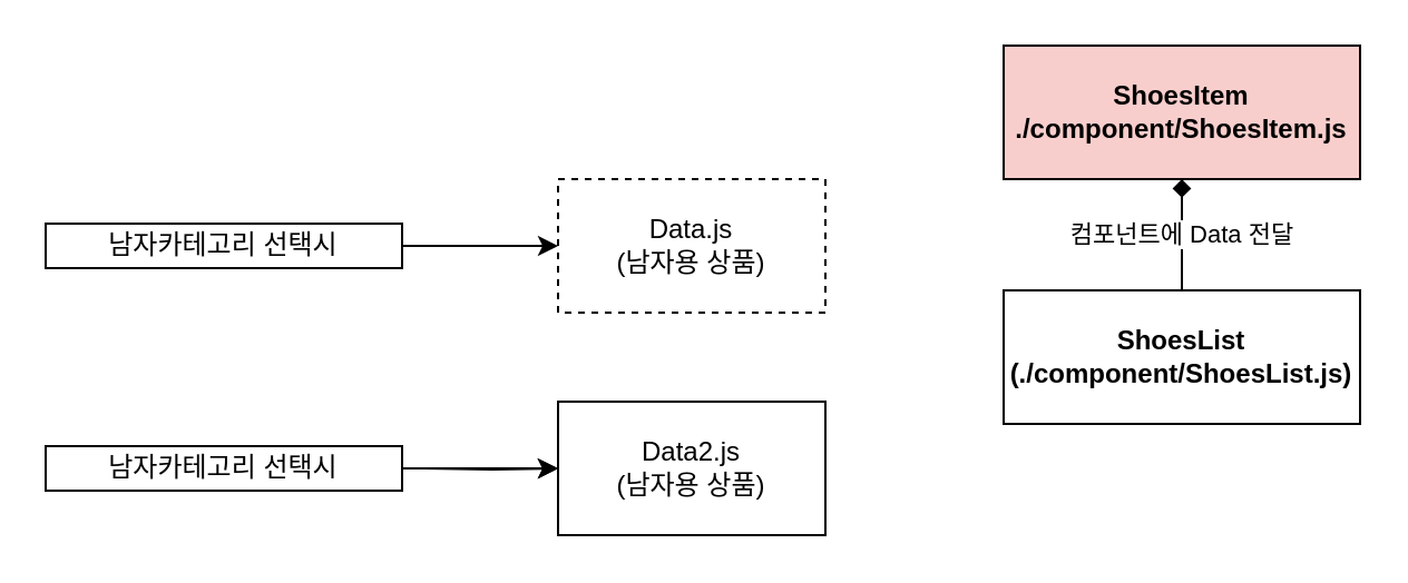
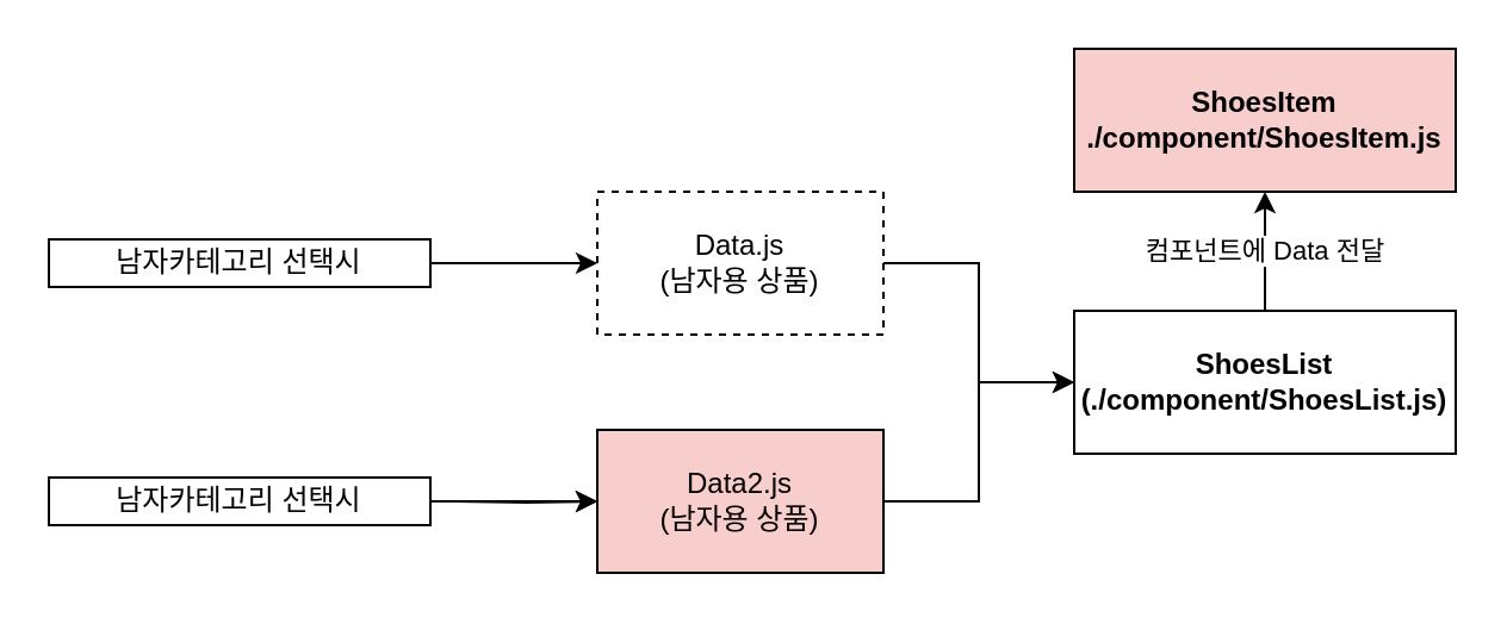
  <mxCell id="0" />
  <mxCell id="1" parent="0" />
+ <mxCell id="2" value="" style="edgeStyle=orthogonalEdgeStyle;rounded=0;orthogonalLoop=1;jettySize=auto;html=1;entryX=0;entryY=0.5;entryDx=0;entryDy=0;" edge="1" parent="1" source="3" target="7"><mxGeometry relative="1" as="geometry" /></mxCell>
  <mxCell id="3" value="Data.js&lt;br&gt;(남자용 상품)" style="rounded=0;whiteSpace=wrap;html=1;dashed=1;" vertex="1" parent="1"><mxGeometry x="250" y="80" width="120" height="60" as="geometry" /></mxCell>
- <mxCell id="5" value="Data2.js&lt;br&gt;(남자용 상품)" style="rounded=0;whiteSpace=wrap;html=1;" vertex="1" parent="1"><mxGeometry x="250" y="180" width="120" height="60" as="geometry" /></mxCell>
- <mxCell id="6" value="컴포넌트에 Data 전달" style="edgeStyle=orthogonalEdgeStyle;rounded=0;orthogonalLoop=1;jettySize=auto;html=1;endArrow=diamond;" edge="1" parent="1" source="7" target="8"><mxGeometry relative="1" as="geometry" /></mxCell>
+ <mxCell id="4" value="" style="edgeStyle=orthogonalEdgeStyle;rounded=0;orthogonalLoop=1;jettySize=auto;html=1;" edge="1" parent="1" source="5" target="7"><mxGeometry relative="1" as="geometry" /></mxCell>
+ <mxCell id="5" value="Data2.js&lt;br&gt;(남자용 상품)" style="rounded=0;whiteSpace=wrap;html=1;fillColor=#f8cecc;" vertex="1" parent="1"><mxGeometry x="250" y="180" width="120" height="60" as="geometry" /></mxCell>
+ <mxCell id="6" value="컴포넌트에 Data 전달" style="edgeStyle=orthogonalEdgeStyle;rounded=0;orthogonalLoop=1;jettySize=auto;html=1;" edge="1" parent="1" source="7" target="8"><mxGeometry relative="1" as="geometry" /></mxCell>
  <mxCell id="7" value="ShoesList&lt;br&gt;(./component/ShoesList.js)" style="rounded=0;whiteSpace=wrap;html=1;fontStyle=1" vertex="1" parent="1"><mxGeometry x="450" y="130" width="160" height="60" as="geometry" /></mxCell>
  <mxCell id="8" value="&lt;b&gt;ShoesItem&lt;br&gt;./component/ShoesItem.js&lt;br&gt;&lt;/b&gt;" style="rounded=0;whiteSpace=wrap;html=1;fillColor=#f8cecc;" vertex="1" parent="1"><mxGeometry x="450" y="20" width="160" height="60" as="geometry" /></mxCell>
  <mxCell id="9" value="" style="edgeStyle=orthogonalEdgeStyle;rounded=0;orthogonalLoop=1;jettySize=auto;html=1;" edge="1" parent="1" source="10" target="3"><mxGeometry relative="1" as="geometry" /></mxCell>
  <mxCell id="10" value="남자카테고리 선택시" style="text;html=1;fillColor=none;align=center;verticalAlign=middle;whiteSpace=wrap;rounded=0;strokeColor=#000000;" vertex="1" parent="1"><mxGeometry x="20" y="100" width="160" height="20" as="geometry" /></mxCell>
  <mxCell id="11" value="" style="edgeStyle=orthogonalEdgeStyle;rounded=0;orthogonalLoop=1;jettySize=auto;html=1;" edge="1" parent="1" target="5"><mxGeometry relative="1" as="geometry"><mxPoint x="190" y="210" as="sourcePoint" /></mxGeometry></mxCell>
  <mxCell id="12" value="" style="edgeStyle=orthogonalEdgeStyle;rounded=0;orthogonalLoop=1;jettySize=auto;html=1;" edge="1" parent="1" source="13" target="5"><mxGeometry relative="1" as="geometry" /></mxCell>
  <mxCell id="13" value="남자카테고리 선택시" style="text;html=1;fillColor=none;align=center;verticalAlign=middle;whiteSpace=wrap;rounded=0;strokeColor=#000000;" vertex="1" parent="1"><mxGeometry x="20" y="200" width="160" height="20" as="geometry" /></mxCell>
